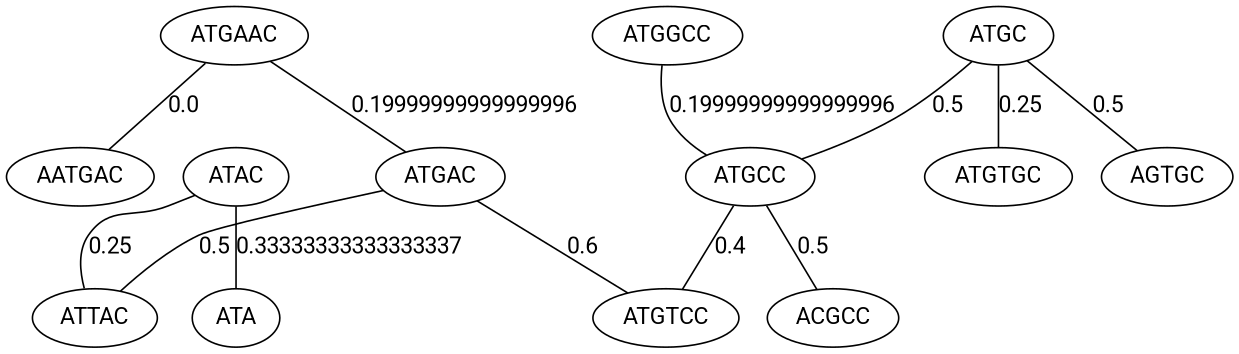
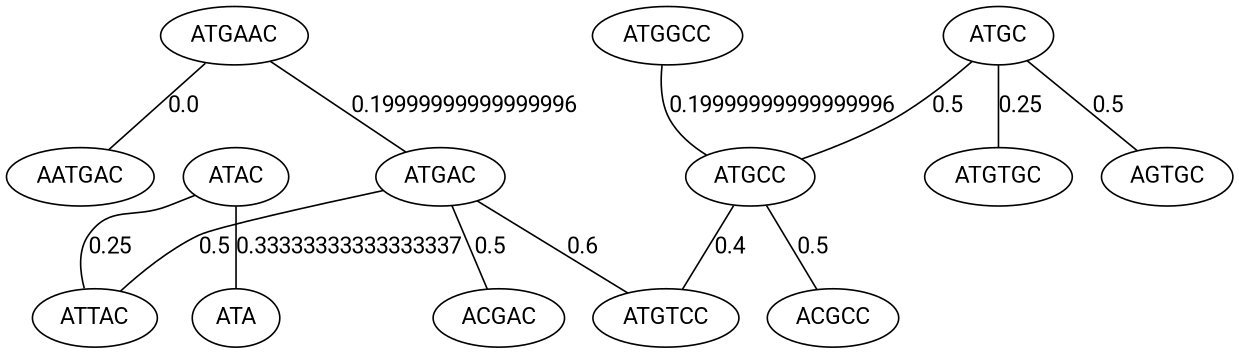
  strict graph {
    fontname=Roboto
    node [fontname=Roboto]
    edge [fontname=Roboto]
    ATGC
    ATGCC
    ATGTGC
    AGTGC
    ATGTCC
    ACGCC
    ATGAAC
    AATGAC
    ATGAC
+   ACGAC
    ATTAC
    ATGGCC
    ATAC
    ATA
    ATGC -- ATGCC [label=0.5]
    ATGC -- ATGTGC [label=0.25]
    ATGC -- AGTGC [label=0.5]
    ATGCC -- ATGTCC [label=0.4]
    ATGCC -- ACGCC [label=0.5]
    ATGAAC -- AATGAC [label=0.0]
    ATGAAC -- ATGAC [label=0.19999999999999996]
    ATGAC -- ATGTCC [label=0.6]
+   ATGAC -- ACGAC [label=0.5]
    ATGAC -- ATTAC [label=0.5]
    ATGGCC -- ATGCC [label=0.19999999999999996]
    ATAC -- ATTAC [label=0.25]
    ATAC -- ATA [label=0.33333333333333337]
  }
